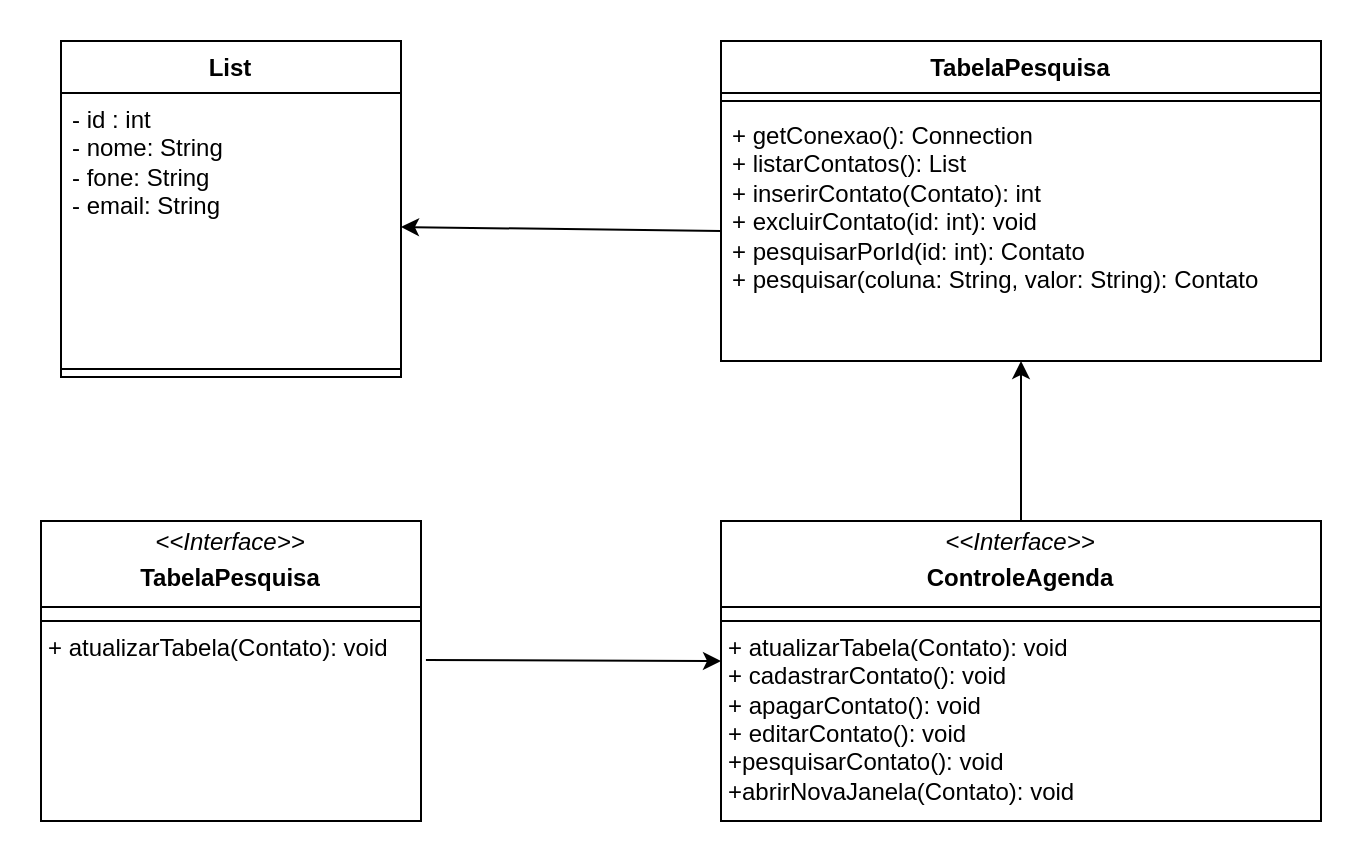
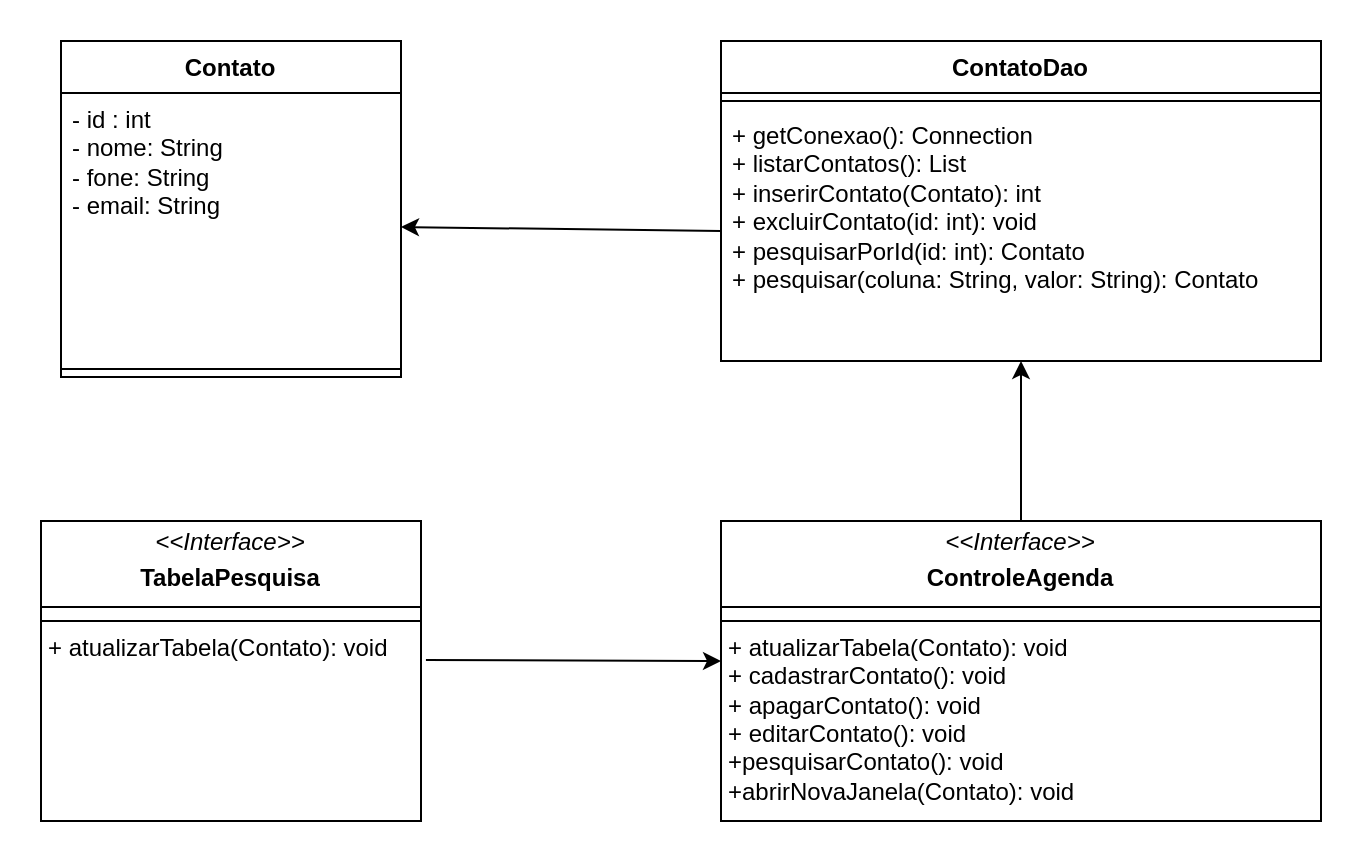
  <mxCell id="0" />
  <mxCell id="1" parent="0" />
- <mxCell id="2" value="List" style="swimlane;fontStyle=1;align=center;verticalAlign=top;childLayout=stackLayout;horizontal=1;startSize=26;horizontalStack=0;resizeParent=1;resizeParentMax=0;resizeLast=0;collapsible=1;marginBottom=0;whiteSpace=wrap;html=1;" vertex="1" parent="1"><mxGeometry x="30" y="20" width="170" height="168" as="geometry" /></mxCell>
+ <mxCell id="2" value="Contato" style="swimlane;fontStyle=1;align=center;verticalAlign=top;childLayout=stackLayout;horizontal=1;startSize=26;horizontalStack=0;resizeParent=1;resizeParentMax=0;resizeLast=0;collapsible=1;marginBottom=0;whiteSpace=wrap;html=1;" vertex="1" parent="1"><mxGeometry x="30" y="20" width="170" height="168" as="geometry" /></mxCell>
  <mxCell id="3" value="&lt;div&gt;- id : int&lt;/div&gt;&lt;div&gt;- nome: String&lt;/div&gt;&lt;div&gt;- fone: String&lt;/div&gt;&lt;div&gt;- email: String&lt;br&gt;&lt;/div&gt;" style="text;strokeColor=none;fillColor=none;align=left;verticalAlign=top;spacingLeft=4;spacingRight=4;overflow=hidden;rotatable=0;points=[[0,0.5],[1,0.5]];portConstraint=eastwest;whiteSpace=wrap;html=1;" vertex="1" parent="2"><mxGeometry y="26" width="170" height="134" as="geometry" /></mxCell>
  <mxCell id="4" value="" style="line;strokeWidth=1;fillColor=none;align=left;verticalAlign=middle;spacingTop=-1;spacingLeft=3;spacingRight=3;rotatable=0;labelPosition=right;points=[];portConstraint=eastwest;strokeColor=inherit;" vertex="1" parent="2"><mxGeometry y="160" width="170" height="8" as="geometry" /></mxCell>
- <mxCell id="5" value="TabelaPesquisa" style="swimlane;fontStyle=1;align=center;verticalAlign=top;childLayout=stackLayout;horizontal=1;startSize=26;horizontalStack=0;resizeParent=1;resizeParentMax=0;resizeLast=0;collapsible=1;marginBottom=0;whiteSpace=wrap;html=1;" vertex="1" parent="1"><mxGeometry x="360" y="20" width="300" height="160" as="geometry" /></mxCell>
+ <mxCell id="5" value="ContatoDao" style="swimlane;fontStyle=1;align=center;verticalAlign=top;childLayout=stackLayout;horizontal=1;startSize=26;horizontalStack=0;resizeParent=1;resizeParentMax=0;resizeLast=0;collapsible=1;marginBottom=0;whiteSpace=wrap;html=1;" vertex="1" parent="1"><mxGeometry x="360" y="20" width="300" height="160" as="geometry" /></mxCell>
  <mxCell id="6" value="" style="line;strokeWidth=1;fillColor=none;align=left;verticalAlign=middle;spacingTop=-1;spacingLeft=3;spacingRight=3;rotatable=0;labelPosition=right;points=[];portConstraint=eastwest;strokeColor=inherit;" vertex="1" parent="5"><mxGeometry y="26" width="300" height="8" as="geometry" /></mxCell>
  <mxCell id="7" value="&lt;div&gt;+ getConexao(): Connection&lt;/div&gt;&lt;div&gt;+ listarContatos(): List&lt;/div&gt;&lt;div&gt;+ inserirContato(Contato): int&lt;/div&gt;&lt;div&gt;+ excluirContato(id: int): void&lt;/div&gt;&lt;div&gt;+ pesquisarPorId(id: int): Contato&lt;/div&gt;&lt;div&gt;+ pesquisar(coluna: String, valor: String): Contato&lt;br&gt;&lt;/div&gt;" style="text;strokeColor=none;fillColor=none;align=left;verticalAlign=top;spacingLeft=4;spacingRight=4;overflow=hidden;rotatable=0;points=[[0,0.5],[1,0.5]];portConstraint=eastwest;whiteSpace=wrap;html=1;" vertex="1" parent="5"><mxGeometry y="34" width="300" height="126" as="geometry" /></mxCell>
  <mxCell id="8" value="&lt;p style=&quot;margin:0px;margin-top:4px;text-align:center;&quot;&gt;&lt;i&gt;&amp;lt;&amp;lt;Interface&amp;gt;&amp;gt;&lt;/i&gt;&lt;b&gt;&lt;br&gt;&lt;/b&gt;&lt;/p&gt;&lt;p style=&quot;margin:0px;margin-top:4px;text-align:center;&quot;&gt;&lt;b&gt;TabelaPesquisa&lt;/b&gt;&lt;br&gt;&lt;/p&gt;&lt;hr size=&quot;1&quot; style=&quot;border-style:solid;&quot;&gt;&lt;hr size=&quot;1&quot; style=&quot;border-style:solid;&quot;&gt;&lt;p style=&quot;margin:0px;margin-left:4px;&quot;&gt;+ atualizarTabela(Contato): void&lt;br&gt;&lt;/p&gt;" style="verticalAlign=top;align=left;overflow=fill;html=1;whiteSpace=wrap;" vertex="1" parent="1"><mxGeometry x="20" y="260" width="190" height="150" as="geometry" /></mxCell>
  <mxCell id="9" value="&lt;p style=&quot;margin:0px;margin-top:4px;text-align:center;&quot;&gt;&lt;i&gt;&amp;lt;&amp;lt;Interface&amp;gt;&amp;gt;&lt;/i&gt;&lt;/p&gt;&lt;p style=&quot;margin:0px;margin-top:4px;text-align:center;&quot;&gt;&lt;b&gt;ControleAgenda&lt;/b&gt;&lt;br&gt;&lt;/p&gt;&lt;hr size=&quot;1&quot; style=&quot;border-style:solid;&quot;&gt;&lt;hr size=&quot;1&quot; style=&quot;border-style:solid;&quot;&gt;&lt;p style=&quot;margin:0px;margin-left:4px;&quot;&gt;+ atualizarTabela(Contato): void&lt;br&gt;+ cadastrarContato(): void&lt;/p&gt;&lt;p style=&quot;margin:0px;margin-left:4px;&quot;&gt;+ apagarContato(): void&lt;br&gt;&lt;/p&gt;&lt;p style=&quot;margin:0px;margin-left:4px;&quot;&gt;+ editarContato(): void&lt;/p&gt;&lt;p style=&quot;margin:0px;margin-left:4px;&quot;&gt;+pesquisarContato(): void&lt;/p&gt;&lt;p style=&quot;margin:0px;margin-left:4px;&quot;&gt;+abrirNovaJanela(Contato): void&lt;br&gt;&lt;/p&gt;&lt;p style=&quot;margin:0px;margin-left:4px;&quot;&gt;&lt;br&gt;&lt;/p&gt;" style="verticalAlign=top;align=left;overflow=fill;html=1;whiteSpace=wrap;" vertex="1" parent="1"><mxGeometry x="360" y="260" width="300" height="150" as="geometry" /></mxCell>
  <mxCell id="10" value="" style="endArrow=classic;html=1;rounded=0;entryX=1;entryY=0.5;entryDx=0;entryDy=0;" edge="1" parent="1" source="7" target="3"><mxGeometry width="50" height="50" relative="1" as="geometry"><mxPoint x="360" y="170" as="sourcePoint" /><mxPoint x="200" y="97" as="targetPoint" /></mxGeometry></mxCell>
  <mxCell id="11" value="" style="endArrow=classic;html=1;rounded=0;exitX=0.5;exitY=0;exitDx=0;exitDy=0;" edge="1" parent="1" source="9"><mxGeometry width="50" height="50" relative="1" as="geometry"><mxPoint x="460" y="230" as="sourcePoint" /><mxPoint x="510" y="180" as="targetPoint" /></mxGeometry></mxCell>
  <mxCell id="12" value="" style="endArrow=classic;html=1;rounded=0;exitX=1.013;exitY=0.463;exitDx=0;exitDy=0;exitPerimeter=0;" edge="1" parent="1" source="8"><mxGeometry width="50" height="50" relative="1" as="geometry"><mxPoint x="310" y="380" as="sourcePoint" /><mxPoint x="360" y="330" as="targetPoint" /></mxGeometry></mxCell>
